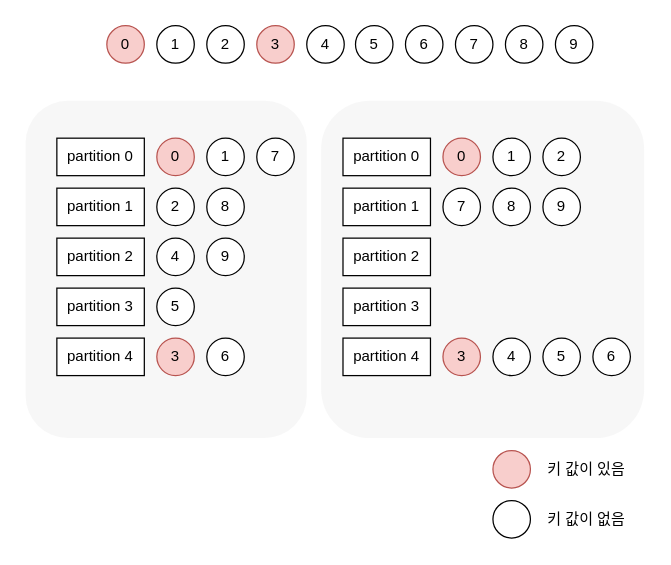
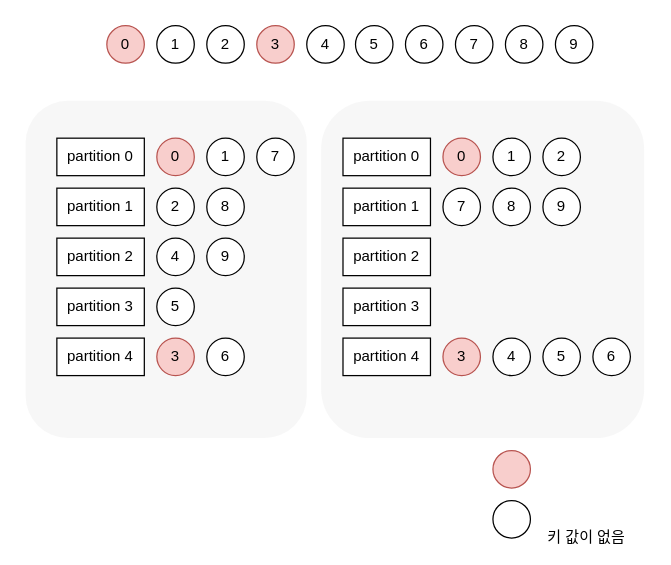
  <mxCell id="0" />
  <mxCell id="1" parent="0" />
  <mxCell id="2" value="" style="rounded=1;whiteSpace=wrap;html=1;fillColor=#f5f5f5;fontColor=#333333;strokeColor=none;opacity=80;" vertex="1" parent="1"><mxGeometry x="256.5" y="80" width="258.5" height="270" as="geometry" /></mxCell>
  <mxCell id="3" value="" style="rounded=1;whiteSpace=wrap;html=1;fillColor=#f5f5f5;fontColor=#333333;strokeColor=none;opacity=80;" vertex="1" parent="1"><mxGeometry x="20" y="80" width="225" height="270" as="geometry" /></mxCell>
  <mxCell id="4" value="0" style="ellipse;whiteSpace=wrap;html=1;fillColor=#f8cecc;strokeColor=#b85450;" vertex="1" parent="1"><mxGeometry x="85" y="20" width="30" height="30" as="geometry" /></mxCell>
  <mxCell id="5" value="1" style="ellipse;whiteSpace=wrap;html=1;" vertex="1" parent="1"><mxGeometry x="125" y="20" width="30" height="30" as="geometry" /></mxCell>
  <mxCell id="6" value="2" style="ellipse;whiteSpace=wrap;html=1;" vertex="1" parent="1"><mxGeometry x="165" y="20" width="30" height="30" as="geometry" /></mxCell>
  <mxCell id="7" value="4" style="ellipse;whiteSpace=wrap;html=1;" vertex="1" parent="1"><mxGeometry x="245" y="20" width="30" height="30" as="geometry" /></mxCell>
  <mxCell id="8" value="3" style="ellipse;whiteSpace=wrap;html=1;fillColor=#f8cecc;strokeColor=#b85450;" vertex="1" parent="1"><mxGeometry x="205" y="20" width="30" height="30" as="geometry" /></mxCell>
  <mxCell id="9" value="5" style="ellipse;whiteSpace=wrap;html=1;" vertex="1" parent="1"><mxGeometry x="284" y="20" width="30" height="30" as="geometry" /></mxCell>
  <mxCell id="10" value="6" style="ellipse;whiteSpace=wrap;html=1;" vertex="1" parent="1"><mxGeometry x="324" y="20" width="30" height="30" as="geometry" /></mxCell>
  <mxCell id="11" value="7" style="ellipse;whiteSpace=wrap;html=1;" vertex="1" parent="1"><mxGeometry x="364" y="20" width="30" height="30" as="geometry" /></mxCell>
  <mxCell id="12" value="9" style="ellipse;whiteSpace=wrap;html=1;" vertex="1" parent="1"><mxGeometry x="444" y="20" width="30" height="30" as="geometry" /></mxCell>
  <mxCell id="13" value="8" style="ellipse;whiteSpace=wrap;html=1;" vertex="1" parent="1"><mxGeometry x="404" y="20" width="30" height="30" as="geometry" /></mxCell>
  <mxCell id="14" value="partition 0" style="rounded=0;whiteSpace=wrap;html=1;" vertex="1" parent="1"><mxGeometry x="45" y="110" width="70" height="30" as="geometry" /></mxCell>
  <mxCell id="15" value="partition 1" style="rounded=0;whiteSpace=wrap;html=1;" vertex="1" parent="1"><mxGeometry x="45" y="150" width="70" height="30" as="geometry" /></mxCell>
  <mxCell id="16" value="partition 2" style="rounded=0;whiteSpace=wrap;html=1;" vertex="1" parent="1"><mxGeometry x="45" y="190" width="70" height="30" as="geometry" /></mxCell>
  <mxCell id="17" value="partition 4" style="rounded=0;whiteSpace=wrap;html=1;" vertex="1" parent="1"><mxGeometry x="45" y="270" width="70" height="30" as="geometry" /></mxCell>
  <mxCell id="18" value="partition 3" style="rounded=0;whiteSpace=wrap;html=1;" vertex="1" parent="1"><mxGeometry x="45" y="230" width="70" height="30" as="geometry" /></mxCell>
  <mxCell id="19" value="0" style="ellipse;whiteSpace=wrap;html=1;fillColor=#f8cecc;strokeColor=#b85450;" vertex="1" parent="1"><mxGeometry x="125" y="110" width="30" height="30" as="geometry" /></mxCell>
  <mxCell id="20" value="1" style="ellipse;whiteSpace=wrap;html=1;" vertex="1" parent="1"><mxGeometry x="165" y="110" width="30" height="30" as="geometry" /></mxCell>
  <mxCell id="21" value="2" style="ellipse;whiteSpace=wrap;html=1;" vertex="1" parent="1"><mxGeometry x="125" y="150" width="30" height="30" as="geometry" /></mxCell>
  <mxCell id="22" value="5" style="ellipse;whiteSpace=wrap;html=1;" vertex="1" parent="1"><mxGeometry x="125" y="230" width="30" height="30" as="geometry" /></mxCell>
  <mxCell id="23" value="4" style="ellipse;whiteSpace=wrap;html=1;" vertex="1" parent="1"><mxGeometry x="125" y="190" width="30" height="30" as="geometry" /></mxCell>
  <mxCell id="24" value="6" style="ellipse;whiteSpace=wrap;html=1;" vertex="1" parent="1"><mxGeometry x="165" y="270" width="30" height="30" as="geometry" /></mxCell>
  <mxCell id="25" value="3" style="ellipse;whiteSpace=wrap;html=1;fillColor=#f8cecc;strokeColor=#b85450;" vertex="1" parent="1"><mxGeometry x="125" y="270" width="30" height="30" as="geometry" /></mxCell>
  <mxCell id="26" value="7" style="ellipse;whiteSpace=wrap;html=1;" vertex="1" parent="1"><mxGeometry x="205" y="110" width="30" height="30" as="geometry" /></mxCell>
  <mxCell id="27" value="9" style="ellipse;whiteSpace=wrap;html=1;" vertex="1" parent="1"><mxGeometry x="165" y="190" width="30" height="30" as="geometry" /></mxCell>
  <mxCell id="28" value="8" style="ellipse;whiteSpace=wrap;html=1;" vertex="1" parent="1"><mxGeometry x="165" y="150" width="30" height="30" as="geometry" /></mxCell>
  <mxCell id="29" value="partition 0" style="rounded=0;whiteSpace=wrap;html=1;" vertex="1" parent="1"><mxGeometry x="274" y="110" width="70" height="30" as="geometry" /></mxCell>
  <mxCell id="30" value="partition 1" style="rounded=0;whiteSpace=wrap;html=1;" vertex="1" parent="1"><mxGeometry x="274" y="150" width="70" height="30" as="geometry" /></mxCell>
  <mxCell id="31" value="partition 2" style="rounded=0;whiteSpace=wrap;html=1;" vertex="1" parent="1"><mxGeometry x="274" y="190" width="70" height="30" as="geometry" /></mxCell>
  <mxCell id="32" value="partition 4" style="rounded=0;whiteSpace=wrap;html=1;" vertex="1" parent="1"><mxGeometry x="274" y="270" width="70" height="30" as="geometry" /></mxCell>
  <mxCell id="33" value="partition 3" style="rounded=0;whiteSpace=wrap;html=1;" vertex="1" parent="1"><mxGeometry x="274" y="230" width="70" height="30" as="geometry" /></mxCell>
  <mxCell id="34" value="0" style="ellipse;whiteSpace=wrap;html=1;fillColor=#f8cecc;strokeColor=#b85450;" vertex="1" parent="1"><mxGeometry x="354" y="110" width="30" height="30" as="geometry" /></mxCell>
  <mxCell id="35" value="1" style="ellipse;whiteSpace=wrap;html=1;" vertex="1" parent="1"><mxGeometry x="394" y="110" width="30" height="30" as="geometry" /></mxCell>
  <mxCell id="36" value="2" style="ellipse;whiteSpace=wrap;html=1;" vertex="1" parent="1"><mxGeometry x="434" y="110" width="30" height="30" as="geometry" /></mxCell>
  <mxCell id="37" value="9" style="ellipse;whiteSpace=wrap;html=1;" vertex="1" parent="1"><mxGeometry x="434" y="150" width="30" height="30" as="geometry" /></mxCell>
  <mxCell id="38" value="4" style="ellipse;whiteSpace=wrap;html=1;" vertex="1" parent="1"><mxGeometry x="394" y="270" width="30" height="30" as="geometry" /></mxCell>
  <mxCell id="39" value="5" style="ellipse;whiteSpace=wrap;html=1;" vertex="1" parent="1"><mxGeometry x="434" y="270" width="30" height="30" as="geometry" /></mxCell>
  <mxCell id="40" value="6" style="ellipse;whiteSpace=wrap;html=1;" vertex="1" parent="1"><mxGeometry x="474" y="270" width="30" height="30" as="geometry" /></mxCell>
  <mxCell id="41" value="8" style="ellipse;whiteSpace=wrap;html=1;" vertex="1" parent="1"><mxGeometry x="394" y="150" width="30" height="30" as="geometry" /></mxCell>
  <mxCell id="42" value="7" style="ellipse;whiteSpace=wrap;html=1;" vertex="1" parent="1"><mxGeometry x="354" y="150" width="30" height="30" as="geometry" /></mxCell>
  <mxCell id="43" value="3" style="ellipse;whiteSpace=wrap;html=1;fillColor=#f8cecc;strokeColor=#b85450;" vertex="1" parent="1"><mxGeometry x="354" y="270" width="30" height="30" as="geometry" /></mxCell>
  <mxCell id="44" value="" style="ellipse;whiteSpace=wrap;html=1;fillColor=#f8cecc;strokeColor=#b85450;" vertex="1" parent="1"><mxGeometry x="394" y="360" width="30" height="30" as="geometry" /></mxCell>
- <mxCell id="45" value="키 값이 있음" style="text;html=1;align=center;verticalAlign=middle;whiteSpace=wrap;rounded=0;" vertex="1" parent="1"><mxGeometry x="434" y="360" width="70" height="30" as="geometry" /></mxCell>
  <mxCell id="46" value="" style="ellipse;whiteSpace=wrap;html=1;" vertex="1" parent="1"><mxGeometry x="394" y="400" width="30" height="30" as="geometry" /></mxCell>
- <mxCell id="47" value="키 값이 없음" style="text;html=1;align=center;verticalAlign=middle;whiteSpace=wrap;rounded=0;" vertex="1" parent="1"><mxGeometry x="434" y="400" width="70" height="30" as="geometry" /></mxCell>
+ <mxCell id="47" value="키 값이 없음" style="text;html=1;align=center;verticalAlign=middle;whiteSpace=wrap;rounded=0;" vertex="1" parent="1"><mxGeometry x="434" y="415" width="70" height="30" as="geometry" /></mxCell>
